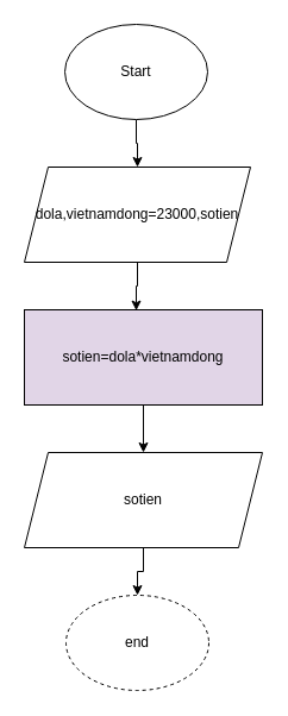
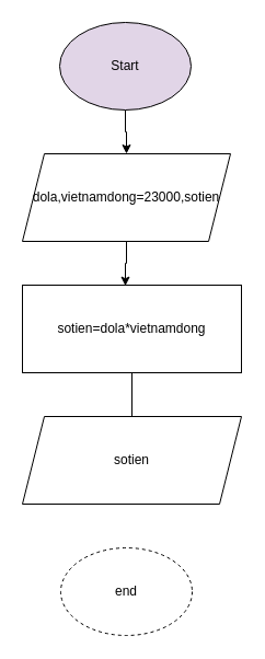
  <mxCell id="0" />
  <mxCell id="1" parent="0" />
  <mxCell id="2" style="edgeStyle=orthogonalEdgeStyle;rounded=0;orthogonalLoop=1;jettySize=auto;html=1;entryX=0.5;entryY=0;entryDx=0;entryDy=0;fontSize=12;" edge="1" parent="1" source="3" target="4"><mxGeometry relative="1" as="geometry" /></mxCell>
- <mxCell id="3" value="Start" style="ellipse;whiteSpace=wrap;html=1;fontSize=12;" vertex="1" parent="1"><mxGeometry x="54" y="20" width="120" height="80" as="geometry" /></mxCell>
+ <mxCell id="3" value="Start" style="ellipse;whiteSpace=wrap;html=1;fontSize=12;fillColor=#e1d5e7;" vertex="1" parent="1"><mxGeometry x="54" y="20" width="120" height="80" as="geometry" /></mxCell>
  <mxCell id="4" value="dola,vietnamdong=23000,sotien" style="shape=parallelogram;perimeter=parallelogramPerimeter;whiteSpace=wrap;html=1;fixedSize=1;fontSize=12;" vertex="1" parent="1"><mxGeometry x="20" y="140" width="190" height="80" as="geometry" /></mxCell>
- <mxCell id="5" style="edgeStyle=orthogonalEdgeStyle;rounded=0;orthogonalLoop=1;jettySize=auto;html=1;entryX=0.5;entryY=0;entryDx=0;entryDy=0;fontSize=12;" edge="1" parent="1" source="6" target="8"><mxGeometry relative="1" as="geometry" /></mxCell>
- <mxCell id="6" value="sotien=dola*vietnamdong" style="rounded=0;whiteSpace=wrap;html=1;fontSize=12;fillColor=#e1d5e7;" vertex="1" parent="1"><mxGeometry x="20" y="260" width="200" height="80" as="geometry" /></mxCell>
- <mxCell id="7" style="edgeStyle=orthogonalEdgeStyle;rounded=0;orthogonalLoop=1;jettySize=auto;html=1;entryX=0.5;entryY=0;entryDx=0;entryDy=0;fontSize=12;" edge="1" parent="1" source="8" target="9"><mxGeometry relative="1" as="geometry" /></mxCell>
+ <mxCell id="5" style="edgeStyle=orthogonalEdgeStyle;rounded=0;orthogonalLoop=1;jettySize=auto;html=1;entryX=0.5;entryY=0;entryDx=0;entryDy=0;fontSize=12;endArrow=none;" edge="1" parent="1" source="6" target="8"><mxGeometry relative="1" as="geometry" /></mxCell>
+ <mxCell id="6" value="sotien=dola*vietnamdong" style="rounded=0;whiteSpace=wrap;html=1;fontSize=12;" vertex="1" parent="1"><mxGeometry x="20" y="260" width="200" height="80" as="geometry" /></mxCell>
  <mxCell id="8" value="sotien" style="shape=parallelogram;perimeter=parallelogramPerimeter;whiteSpace=wrap;html=1;fixedSize=1;fontSize=12;" vertex="1" parent="1"><mxGeometry x="20" y="380" width="200" height="80" as="geometry" /></mxCell>
  <mxCell id="9" value="end" style="ellipse;whiteSpace=wrap;html=1;fontSize=12;dashed=1;" vertex="1" parent="1"><mxGeometry x="55" y="500" width="120" height="80" as="geometry" /></mxCell>
  <mxCell id="10" style="edgeStyle=orthogonalEdgeStyle;rounded=0;orthogonalLoop=1;jettySize=auto;html=1;entryX=0.47;entryY=0.008;entryDx=0;entryDy=0;entryPerimeter=0;fontSize=12;" edge="1" parent="1" source="4" target="6"><mxGeometry relative="1" as="geometry" /></mxCell>
